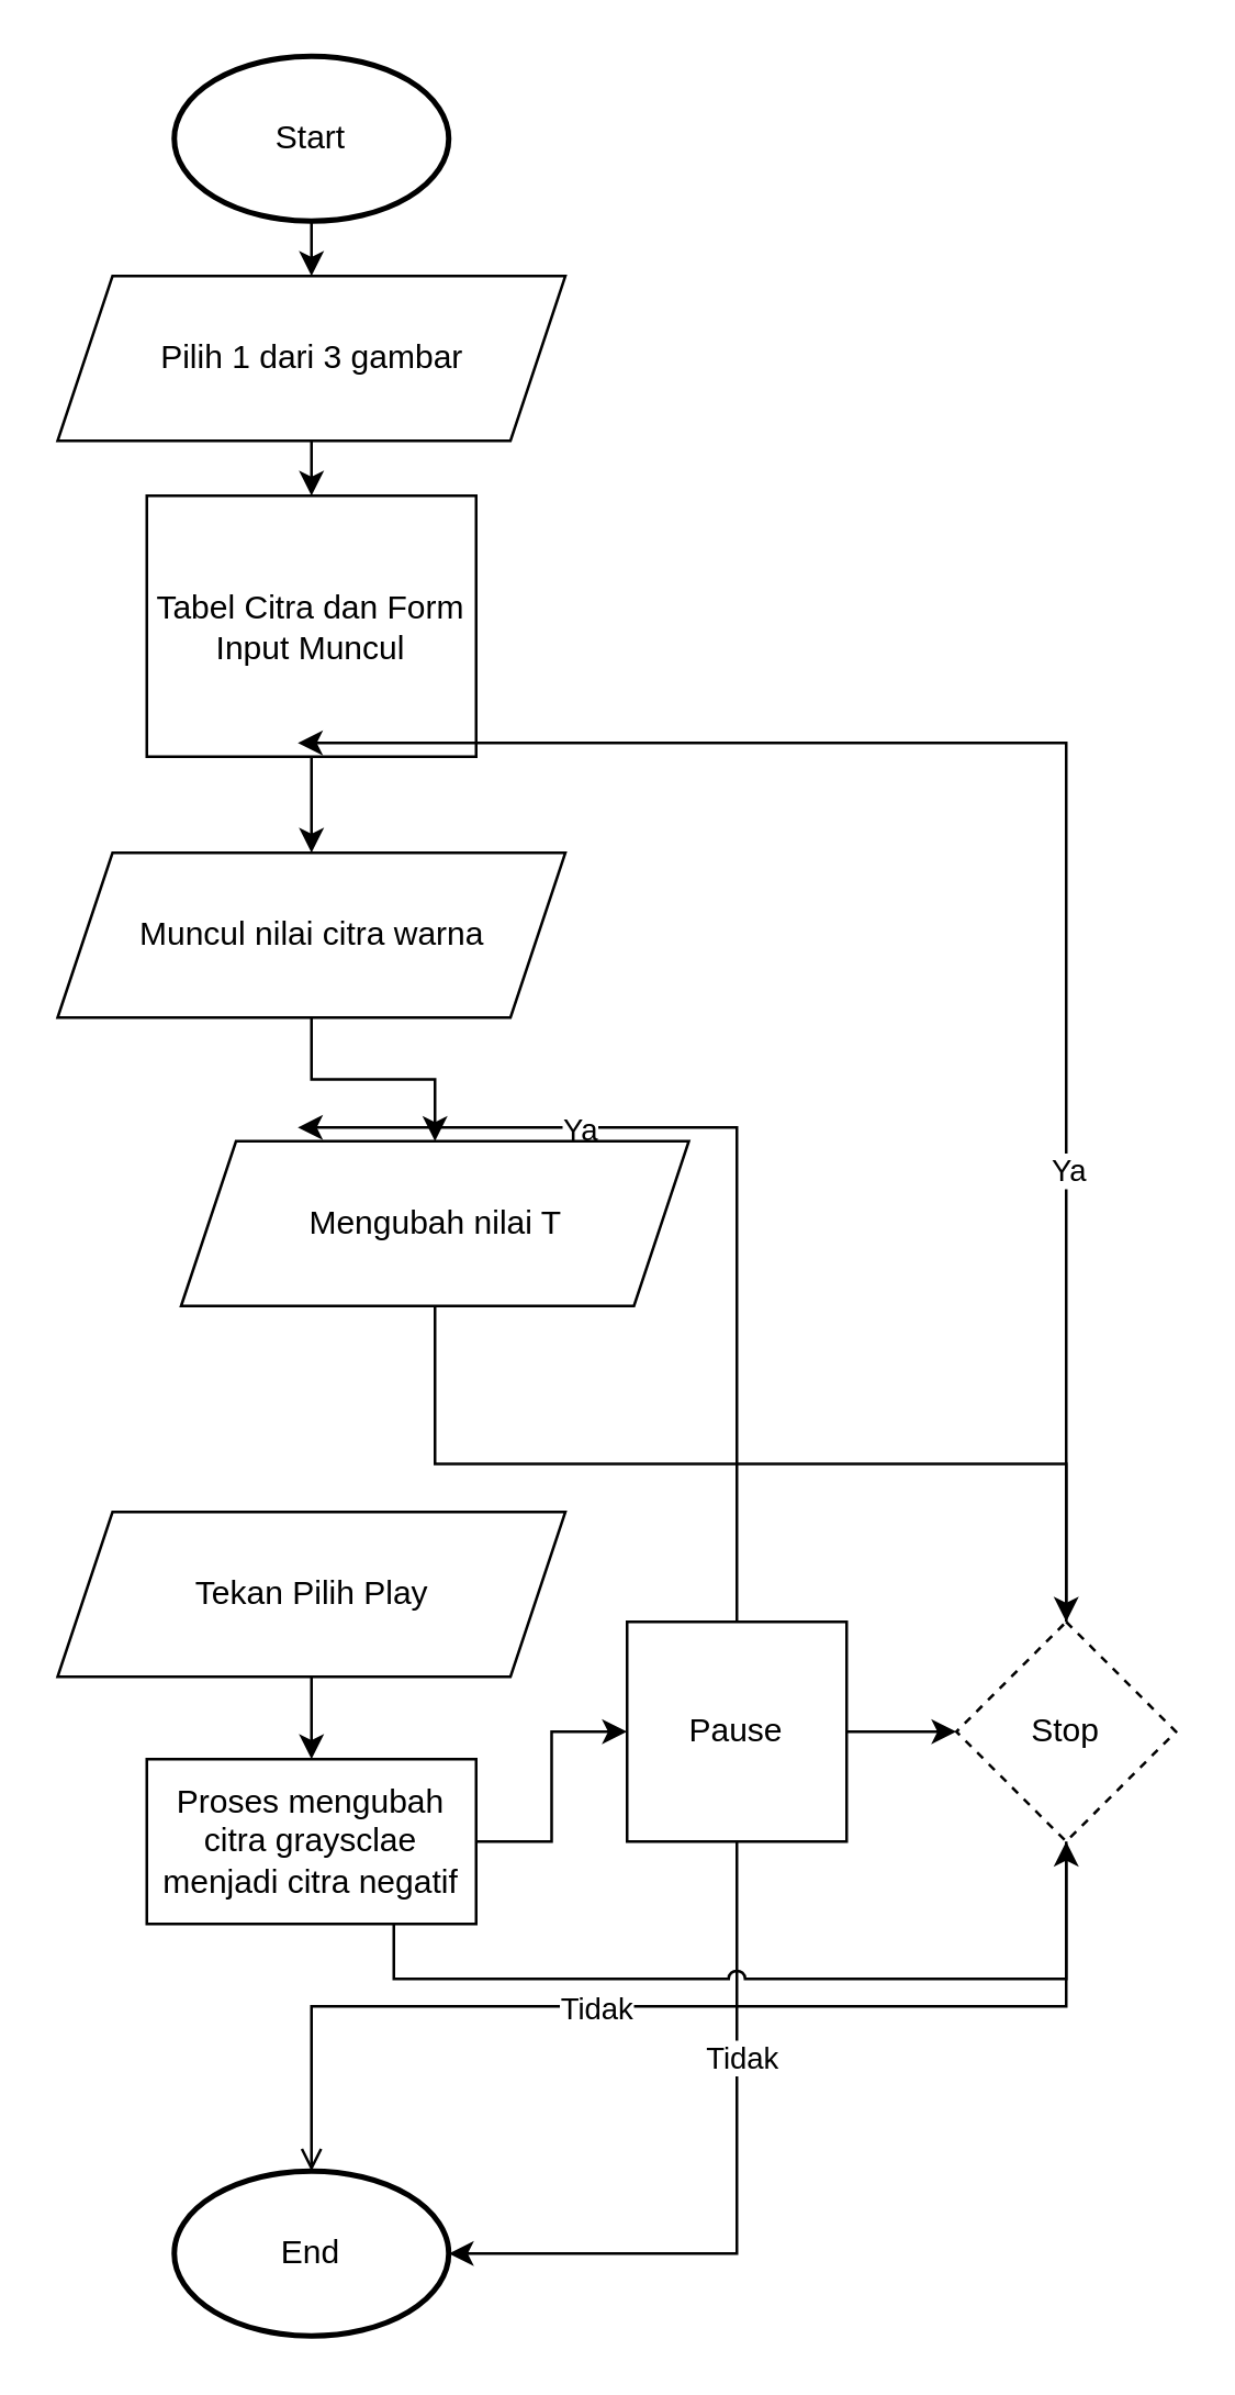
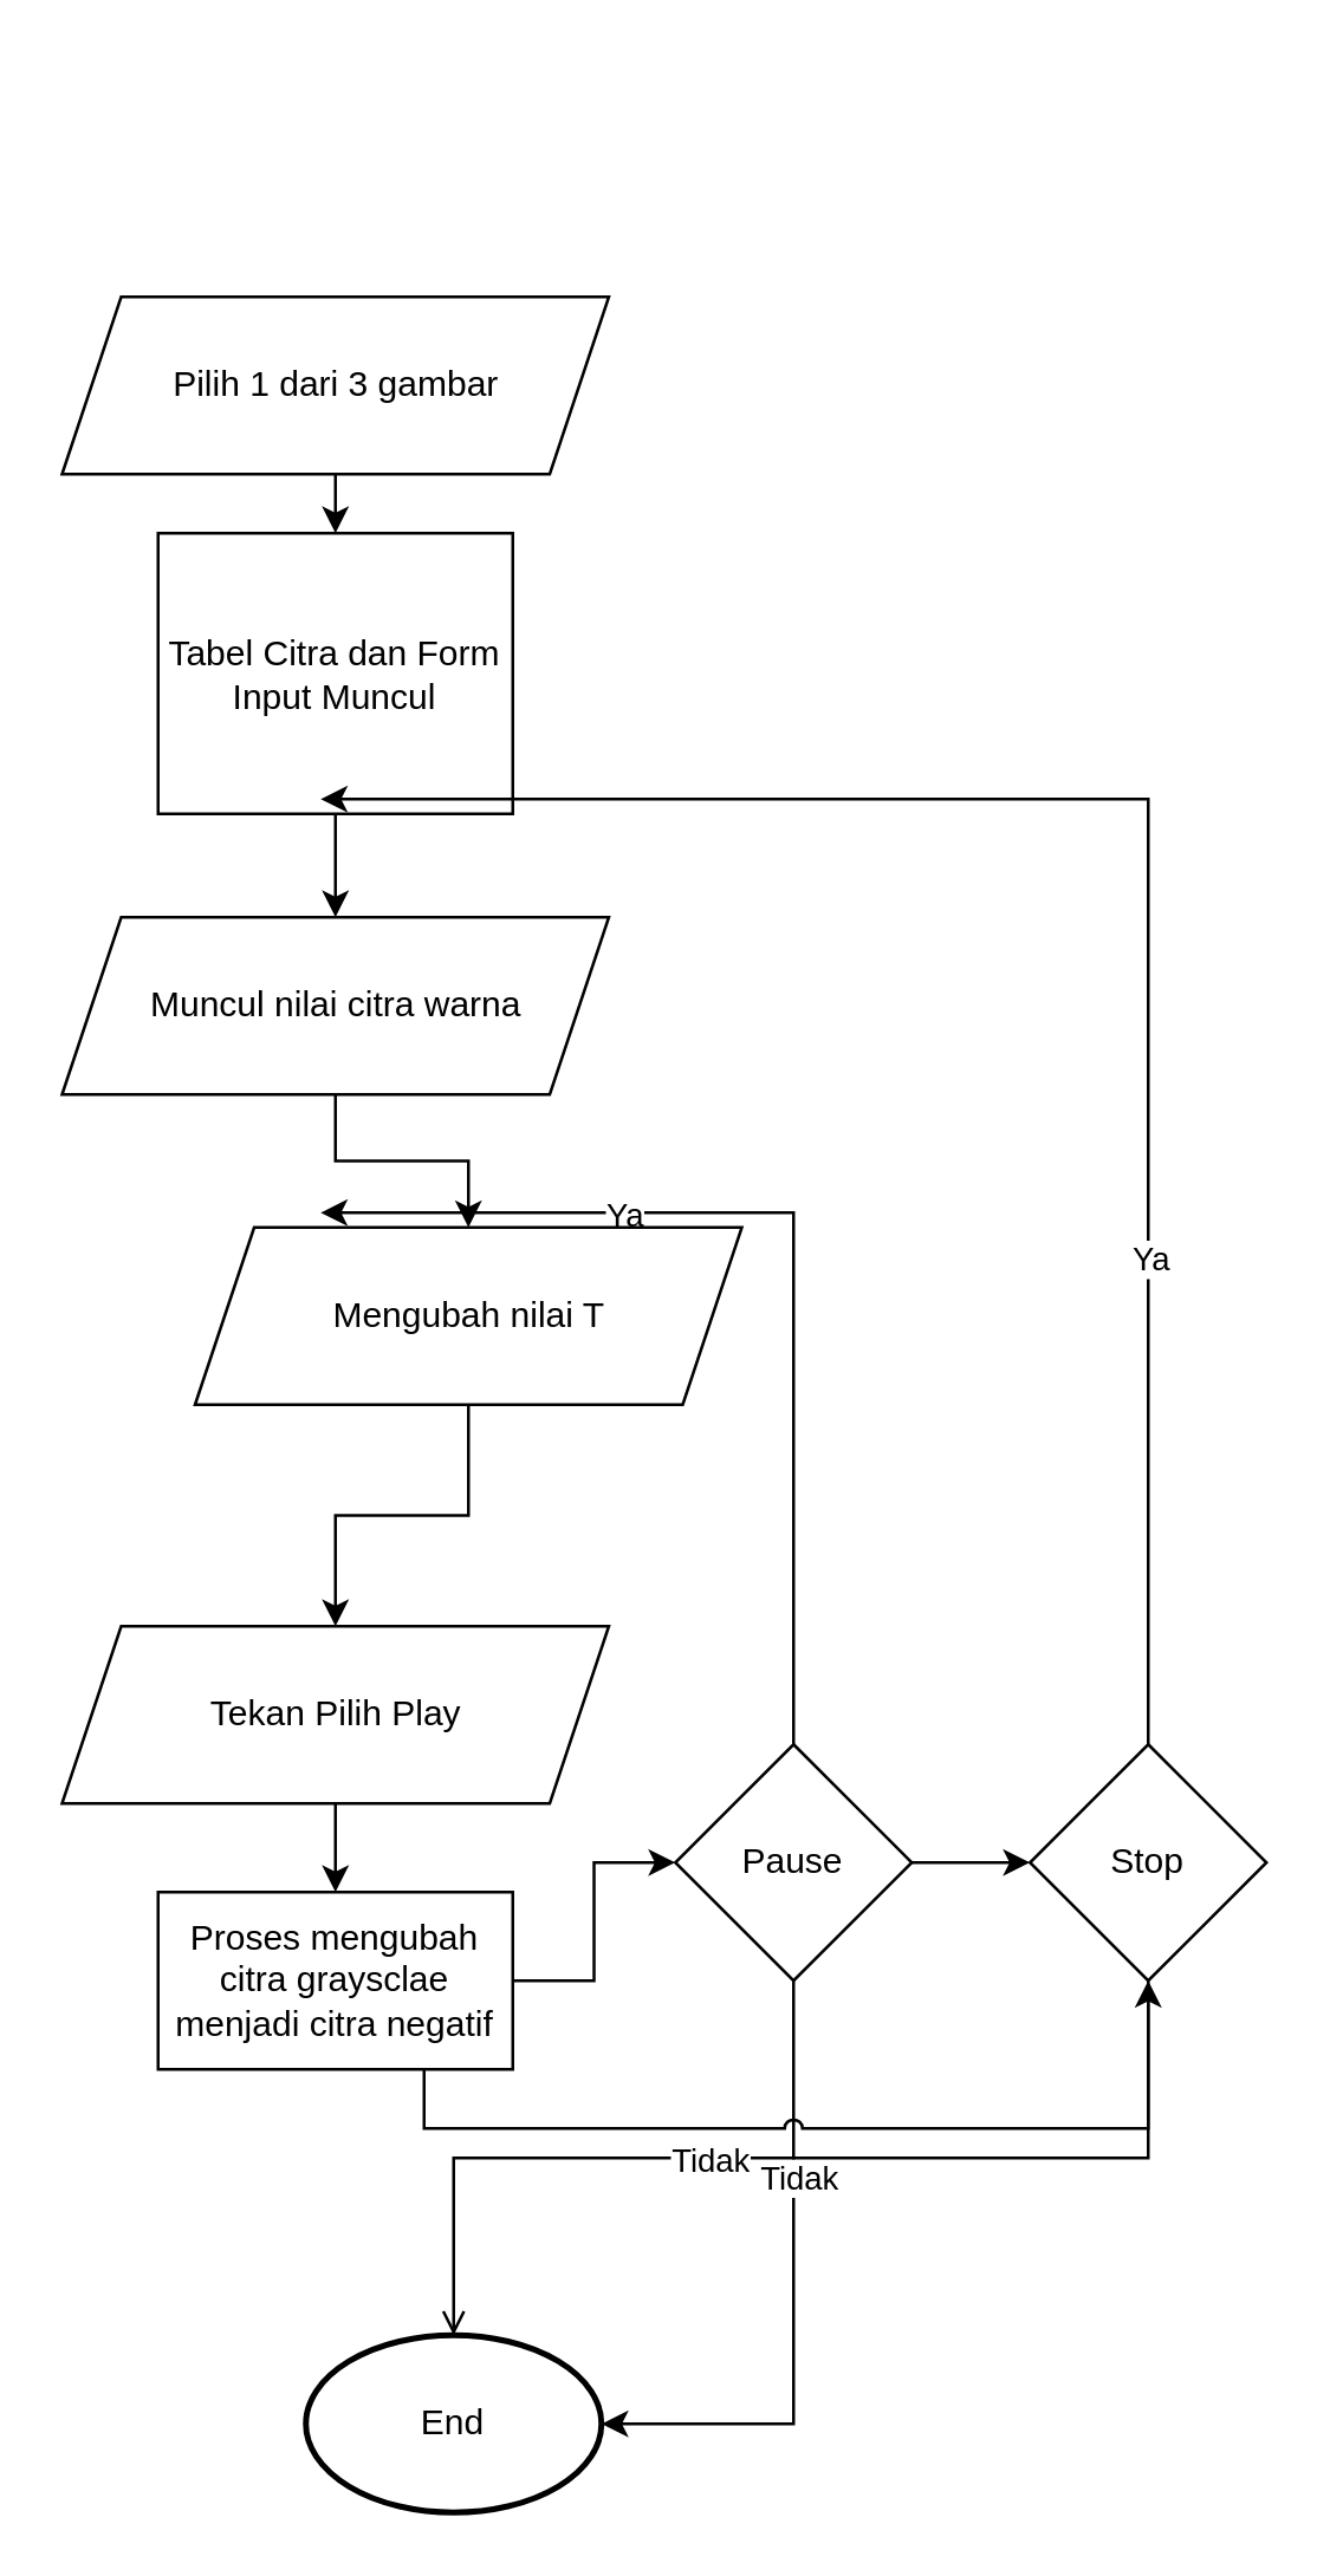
  <mxCell id="0" />
  <mxCell id="1" parent="0" />
- <mxCell id="2" style="edgeStyle=orthogonalEdgeStyle;rounded=0;orthogonalLoop=1;jettySize=auto;html=1;exitX=0.5;exitY=1;exitDx=0;exitDy=0;exitPerimeter=0;entryX=0.5;entryY=0;entryDx=0;entryDy=0;" parent="1" source="3" target="6" edge="1"><mxGeometry relative="1" as="geometry" /></mxCell>
- <mxCell id="3" value="Start" style="strokeWidth=2;html=1;shape=mxgraph.flowchart.start_1;whiteSpace=wrap;" parent="1" vertex="1"><mxGeometry x="63" y="20" width="100" height="60" as="geometry" /></mxCell>
- <mxCell id="4" value="End" style="strokeWidth=2;html=1;shape=mxgraph.flowchart.start_1;whiteSpace=wrap;" parent="1" vertex="1"><mxGeometry x="63" y="790" width="100" height="60" as="geometry" /></mxCell>
+ <mxCell id="4" value="End" style="strokeWidth=2;html=1;shape=mxgraph.flowchart.start_1;whiteSpace=wrap;" parent="1" vertex="1"><mxGeometry x="103" y="790" width="100" height="60" as="geometry" /></mxCell>
  <mxCell id="5" style="edgeStyle=orthogonalEdgeStyle;rounded=0;orthogonalLoop=1;jettySize=auto;html=1;exitX=0.5;exitY=1;exitDx=0;exitDy=0;entryX=0.5;entryY=0;entryDx=0;entryDy=0;" parent="1" source="6" target="8" edge="1"><mxGeometry relative="1" as="geometry" /></mxCell>
  <mxCell id="6" value="Pilih 1 dari 3 gambar" style="shape=parallelogram;perimeter=parallelogramPerimeter;whiteSpace=wrap;html=1;fixedSize=1;" parent="1" vertex="1"><mxGeometry x="20.5" y="100" width="185" height="60" as="geometry" /></mxCell>
  <mxCell id="7" style="edgeStyle=orthogonalEdgeStyle;rounded=0;orthogonalLoop=1;jettySize=auto;html=1;entryX=0.5;entryY=0;entryDx=0;entryDy=0;" parent="1" source="8" target="9" edge="1"><mxGeometry relative="1" as="geometry"><mxPoint x="113" y="290" as="sourcePoint" /></mxGeometry></mxCell>
  <mxCell id="8" value="Tabel Citra dan Form Input Muncul" style="rounded=0;whiteSpace=wrap;html=1;" parent="1" vertex="1"><mxGeometry x="53" y="180" width="120" height="95" as="geometry" /></mxCell>
  <mxCell id="9" value="Muncul nilai citra warna" style="shape=parallelogram;perimeter=parallelogramPerimeter;whiteSpace=wrap;html=1;fixedSize=1;" parent="1" vertex="1"><mxGeometry x="20.5" y="310" width="185" height="60" as="geometry" /></mxCell>
  <mxCell id="10" style="edgeStyle=orthogonalEdgeStyle;rounded=0;orthogonalLoop=1;jettySize=auto;html=1;exitX=0.5;exitY=1;exitDx=0;exitDy=0;entryX=0.5;entryY=0;entryDx=0;entryDy=0;" parent="1" source="11" target="13" edge="1"><mxGeometry relative="1" as="geometry" /></mxCell>
  <mxCell id="11" value="Tekan Pilih Play" style="shape=parallelogram;perimeter=parallelogramPerimeter;whiteSpace=wrap;html=1;fixedSize=1;" parent="1" vertex="1"><mxGeometry x="20.5" y="550" width="185" height="60" as="geometry" /></mxCell>
  <mxCell id="12" style="edgeStyle=orthogonalEdgeStyle;rounded=0;orthogonalLoop=1;jettySize=auto;html=1;exitX=1;exitY=0.5;exitDx=0;exitDy=0;entryX=0;entryY=0.5;entryDx=0;entryDy=0;" parent="1" source="13" target="17" edge="1"><mxGeometry relative="1" as="geometry"><mxPoint x="248" y="570" as="targetPoint" /></mxGeometry></mxCell>
  <mxCell id="13" value="Proses mengubah citra graysclae menjadi citra negatif" style="rounded=0;whiteSpace=wrap;html=1;" parent="1" vertex="1"><mxGeometry x="53" y="640" width="120" height="60" as="geometry" /></mxCell>
  <mxCell id="14" style="edgeStyle=orthogonalEdgeStyle;rounded=0;orthogonalLoop=1;jettySize=auto;html=1;exitX=0.5;exitY=0;exitDx=0;exitDy=0;" parent="1" source="17" edge="1"><mxGeometry relative="1" as="geometry"><mxPoint x="108" y="410" as="targetPoint" /><Array as="points"><mxPoint x="268" y="410" /></Array></mxGeometry></mxCell>
  <mxCell id="15" value="Ya" style="edgeLabel;html=1;align=center;verticalAlign=middle;resizable=0;points=[];" parent="14" vertex="1" connectable="0"><mxGeometry x="0.402" relative="1" as="geometry"><mxPoint as="offset" /></mxGeometry></mxCell>
  <mxCell id="16" style="edgeStyle=orthogonalEdgeStyle;rounded=0;orthogonalLoop=1;jettySize=auto;html=1;exitX=1;exitY=0.5;exitDx=0;exitDy=0;entryX=0;entryY=0.5;entryDx=0;entryDy=0;" parent="1" source="17" target="23" edge="1"><mxGeometry relative="1" as="geometry" /></mxCell>
- <mxCell id="17" value="Pause" style="whiteSpace=wrap;html=1;rounded=0;" parent="1" vertex="1"><mxGeometry x="228" y="590" width="80" height="80" as="geometry" /></mxCell>
+ <mxCell id="17" value="Pause" style="rhombus;whiteSpace=wrap;html=1;" parent="1" vertex="1"><mxGeometry x="228" y="590" width="80" height="80" as="geometry" /></mxCell>
  <mxCell id="18" style="edgeStyle=orthogonalEdgeStyle;rounded=0;orthogonalLoop=1;jettySize=auto;html=1;exitX=0.5;exitY=1;exitDx=0;exitDy=0;entryX=1;entryY=0.5;entryDx=0;entryDy=0;entryPerimeter=0;" parent="1" source="17" target="4" edge="1"><mxGeometry relative="1" as="geometry" /></mxCell>
  <mxCell id="19" value="Tidak" style="edgeLabel;html=1;align=center;verticalAlign=middle;resizable=0;points=[];" parent="18" vertex="1" connectable="0"><mxGeometry x="-0.388" y="1" relative="1" as="geometry"><mxPoint as="offset" /></mxGeometry></mxCell>
  <mxCell id="20" style="edgeStyle=orthogonalEdgeStyle;rounded=0;orthogonalLoop=1;jettySize=auto;html=1;exitX=0.5;exitY=1;exitDx=0;exitDy=0;entryX=0.5;entryY=0;entryDx=0;entryDy=0;" parent="1" source="9" target="28" edge="1"><mxGeometry relative="1" as="geometry"><mxPoint x="113" y="420" as="sourcePoint" /></mxGeometry></mxCell>
  <mxCell id="21" style="edgeStyle=orthogonalEdgeStyle;rounded=0;orthogonalLoop=1;jettySize=auto;html=1;exitX=0.5;exitY=0;exitDx=0;exitDy=0;" parent="1" source="23" edge="1"><mxGeometry relative="1" as="geometry"><mxPoint x="108" y="270" as="targetPoint" /><Array as="points"><mxPoint x="388" y="270" /></Array></mxGeometry></mxCell>
  <mxCell id="22" value="Ya" style="edgeLabel;html=1;align=center;verticalAlign=middle;resizable=0;points=[];" parent="21" vertex="1" connectable="0"><mxGeometry x="-0.451" relative="1" as="geometry"><mxPoint as="offset" /></mxGeometry></mxCell>
- <mxCell id="23" value="Stop" style="rhombus;whiteSpace=wrap;html=1;dashed=1;" parent="1" vertex="1"><mxGeometry x="348" y="590" width="80" height="80" as="geometry" /></mxCell>
+ <mxCell id="23" value="Stop" style="rhombus;whiteSpace=wrap;html=1;" parent="1" vertex="1"><mxGeometry x="348" y="590" width="80" height="80" as="geometry" /></mxCell>
  <mxCell id="24" style="edgeStyle=orthogonalEdgeStyle;rounded=0;orthogonalLoop=1;jettySize=auto;html=1;exitX=0.75;exitY=1;exitDx=0;exitDy=0;entryX=0.5;entryY=1;entryDx=0;entryDy=0;jumpStyle=arc;" parent="1" source="13" target="23" edge="1"><mxGeometry relative="1" as="geometry"><mxPoint x="173" y="640" as="sourcePoint" /><mxPoint x="426.64" y="650.52" as="targetPoint" /></mxGeometry></mxCell>
  <mxCell id="25" style="edgeStyle=orthogonalEdgeStyle;rounded=0;orthogonalLoop=1;jettySize=auto;html=1;exitX=0.5;exitY=1;exitDx=0;exitDy=0;entryX=0.5;entryY=0;entryDx=0;entryDy=0;entryPerimeter=0;endArrow=open;" parent="1" source="23" target="4" edge="1"><mxGeometry relative="1" as="geometry" /></mxCell>
  <mxCell id="26" value="Tidak" style="edgeLabel;html=1;align=center;verticalAlign=middle;resizable=0;points=[];" parent="25" vertex="1" connectable="0"><mxGeometry x="0.175" relative="1" as="geometry"><mxPoint as="offset" /></mxGeometry></mxCell>
- <mxCell id="27" style="edgeStyle=orthogonalEdgeStyle;rounded=0;orthogonalLoop=1;jettySize=auto;html=1;exitX=0.5;exitY=1;exitDx=0;exitDy=0;" parent="1" source="28" target="23" edge="1"><mxGeometry relative="1" as="geometry" /></mxCell>
+ <mxCell id="27" style="edgeStyle=orthogonalEdgeStyle;rounded=0;orthogonalLoop=1;jettySize=auto;html=1;exitX=0.5;exitY=1;exitDx=0;exitDy=0;entryX=0.5;entryY=0;entryDx=0;entryDy=0;" parent="1" source="28" target="11" edge="1"><mxGeometry relative="1" as="geometry" /></mxCell>
  <mxCell id="28" value="Mengubah nilai T" style="shape=parallelogram;perimeter=parallelogramPerimeter;whiteSpace=wrap;html=1;fixedSize=1;" parent="1" vertex="1"><mxGeometry x="65.5" y="415" width="185" height="60" as="geometry" /></mxCell>
